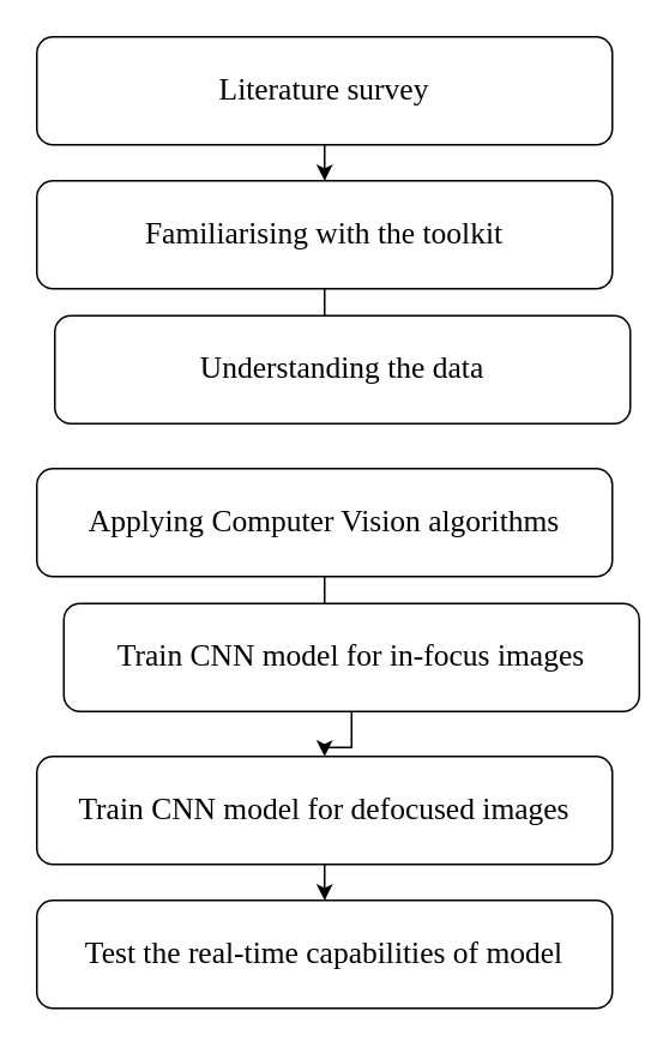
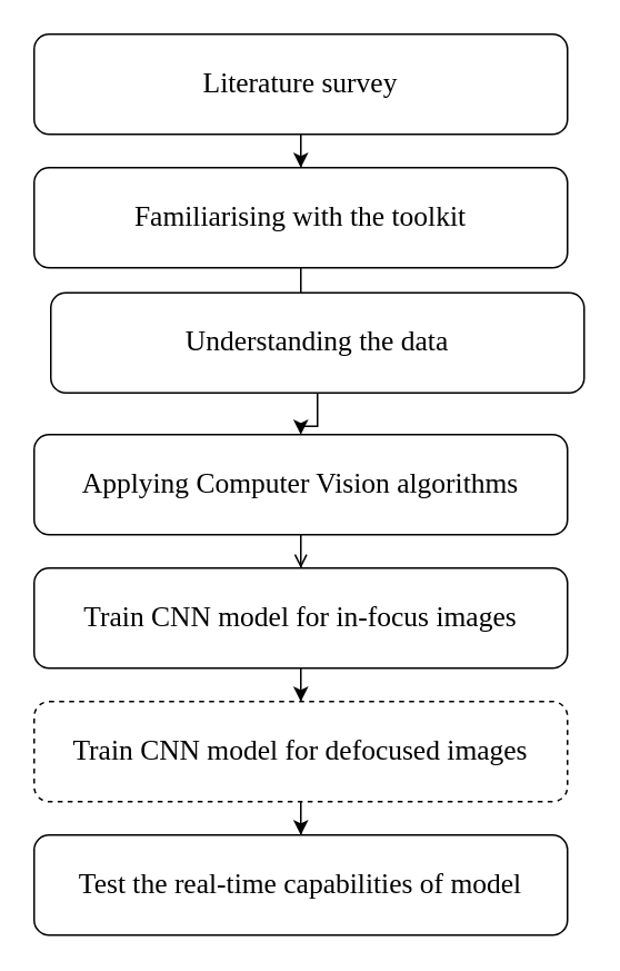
  <mxCell id="0" />
  <mxCell id="1" parent="0" />
  <mxCell id="2" value="" style="edgeStyle=orthogonalEdgeStyle;rounded=0;orthogonalLoop=1;jettySize=auto;html=1;fontFamily=cmu serif;fontSource=https%3A%2F%2Ffonts.googleapis.com%2Fcss%3Ffamily%3Dcmu%2Bserif;fontSize=17;" edge="1" parent="1" source="3" target="5"><mxGeometry relative="1" as="geometry" /></mxCell>
  <mxCell id="3" value="Literature survey" style="rounded=1;whiteSpace=wrap;html=1;fontFamily=cmu serif;fontSource=https%3A%2F%2Ffonts.googleapis.com%2Fcss%3Ffamily%3Dcmu%2Bserif;fontSize=17;" vertex="1" parent="1"><mxGeometry x="20" y="20" width="320" height="60" as="geometry" /></mxCell>
  <mxCell id="4" value="" style="edgeStyle=orthogonalEdgeStyle;rounded=0;orthogonalLoop=1;jettySize=auto;html=1;fontFamily=cmu serif;fontSource=https%3A%2F%2Ffonts.googleapis.com%2Fcss%3Ffamily%3Dcmu%2Bserif;fontSize=17;" edge="1" parent="1" source="5" target="7"><mxGeometry relative="1" as="geometry" /></mxCell>
  <mxCell id="5" value="&lt;div&gt;Familiarising with the toolkit&lt;/div&gt;" style="rounded=1;whiteSpace=wrap;html=1;fontFamily=cmu serif;fontSource=https%3A%2F%2Ffonts.googleapis.com%2Fcss%3Ffamily%3Dcmu%2Bserif;fontSize=17;" vertex="1" parent="1"><mxGeometry x="20" y="100" width="320" height="60" as="geometry" /></mxCell>
+ <mxCell id="6" value="" style="edgeStyle=orthogonalEdgeStyle;rounded=0;orthogonalLoop=1;jettySize=auto;html=1;fontFamily=cmu serif;fontSource=https%3A%2F%2Ffonts.googleapis.com%2Fcss%3Ffamily%3Dcmu%2Bserif;fontSize=17;" edge="1" parent="1" source="7" target="9"><mxGeometry relative="1" as="geometry" /></mxCell>
  <mxCell id="7" value="&lt;div&gt;Understanding the data&lt;/div&gt;" style="rounded=1;whiteSpace=wrap;html=1;fontFamily=cmu serif;fontSource=https%3A%2F%2Ffonts.googleapis.com%2Fcss%3Ffamily%3Dcmu%2Bserif;fontSize=17;" vertex="1" parent="1"><mxGeometry x="30" y="175" width="320" height="60" as="geometry" /></mxCell>
  <mxCell id="8" value="" style="edgeStyle=orthogonalEdgeStyle;rounded=0;orthogonalLoop=1;jettySize=auto;html=1;fontFamily=cmu serif;fontSource=https%3A%2F%2Ffonts.googleapis.com%2Fcss%3Ffamily%3Dcmu%2Bserif;fontSize=17;endArrow=open;" edge="1" parent="1" source="9" target="11"><mxGeometry relative="1" as="geometry" /></mxCell>
  <mxCell id="9" value="&lt;div&gt;Applying Computer Vision algorithms&lt;/div&gt;" style="rounded=1;whiteSpace=wrap;html=1;fontFamily=cmu serif;fontSource=https%3A%2F%2Ffonts.googleapis.com%2Fcss%3Ffamily%3Dcmu%2Bserif;fontSize=17;" vertex="1" parent="1"><mxGeometry x="20" y="260" width="320" height="60" as="geometry" /></mxCell>
  <mxCell id="10" value="" style="edgeStyle=orthogonalEdgeStyle;rounded=0;orthogonalLoop=1;jettySize=auto;html=1;fontFamily=cmu serif;fontSource=https%3A%2F%2Ffonts.googleapis.com%2Fcss%3Ffamily%3Dcmu%2Bserif;fontSize=17;" edge="1" parent="1" source="11" target="13"><mxGeometry relative="1" as="geometry" /></mxCell>
- <mxCell id="11" value="&lt;div&gt;Train CNN model for in-focus images&lt;/div&gt;" style="rounded=1;whiteSpace=wrap;html=1;fontFamily=cmu serif;fontSource=https%3A%2F%2Ffonts.googleapis.com%2Fcss%3Ffamily%3Dcmu%2Bserif;fontSize=17;" vertex="1" parent="1"><mxGeometry x="35" y="335" width="320" height="60" as="geometry" /></mxCell>
+ <mxCell id="11" value="&lt;div&gt;Train CNN model for in-focus images&lt;/div&gt;" style="rounded=1;whiteSpace=wrap;html=1;fontFamily=cmu serif;fontSource=https%3A%2F%2Ffonts.googleapis.com%2Fcss%3Ffamily%3Dcmu%2Bserif;fontSize=17;" vertex="1" parent="1"><mxGeometry x="20" y="340" width="320" height="60" as="geometry" /></mxCell>
  <mxCell id="12" value="" style="edgeStyle=orthogonalEdgeStyle;rounded=0;orthogonalLoop=1;jettySize=auto;html=1;fontFamily=cmu serif;fontSource=https%3A%2F%2Ffonts.googleapis.com%2Fcss%3Ffamily%3Dcmu%2Bserif;fontSize=17;" edge="1" parent="1" source="13" target="14"><mxGeometry relative="1" as="geometry" /></mxCell>
- <mxCell id="13" value="&lt;div&gt;Train CNN model for defocused images&lt;/div&gt;" style="rounded=1;whiteSpace=wrap;html=1;fontFamily=cmu serif;fontSource=https%3A%2F%2Ffonts.googleapis.com%2Fcss%3Ffamily%3Dcmu%2Bserif;fontSize=17;" vertex="1" parent="1"><mxGeometry x="20" y="420" width="320" height="60" as="geometry" /></mxCell>
+ <mxCell id="13" value="&lt;div&gt;Train CNN model for defocused images&lt;/div&gt;" style="rounded=1;whiteSpace=wrap;html=1;fontFamily=cmu serif;fontSource=https%3A%2F%2Ffonts.googleapis.com%2Fcss%3Ffamily%3Dcmu%2Bserif;fontSize=17;dashed=1;" vertex="1" parent="1"><mxGeometry x="20" y="420" width="320" height="60" as="geometry" /></mxCell>
  <mxCell id="14" value="&lt;div&gt;Test the real-time capabilities of model&lt;/div&gt;" style="rounded=1;whiteSpace=wrap;html=1;fontFamily=cmu serif;fontSource=https%3A%2F%2Ffonts.googleapis.com%2Fcss%3Ffamily%3Dcmu%2Bserif;fontSize=17;" vertex="1" parent="1"><mxGeometry x="20" y="500" width="320" height="60" as="geometry" /></mxCell>
